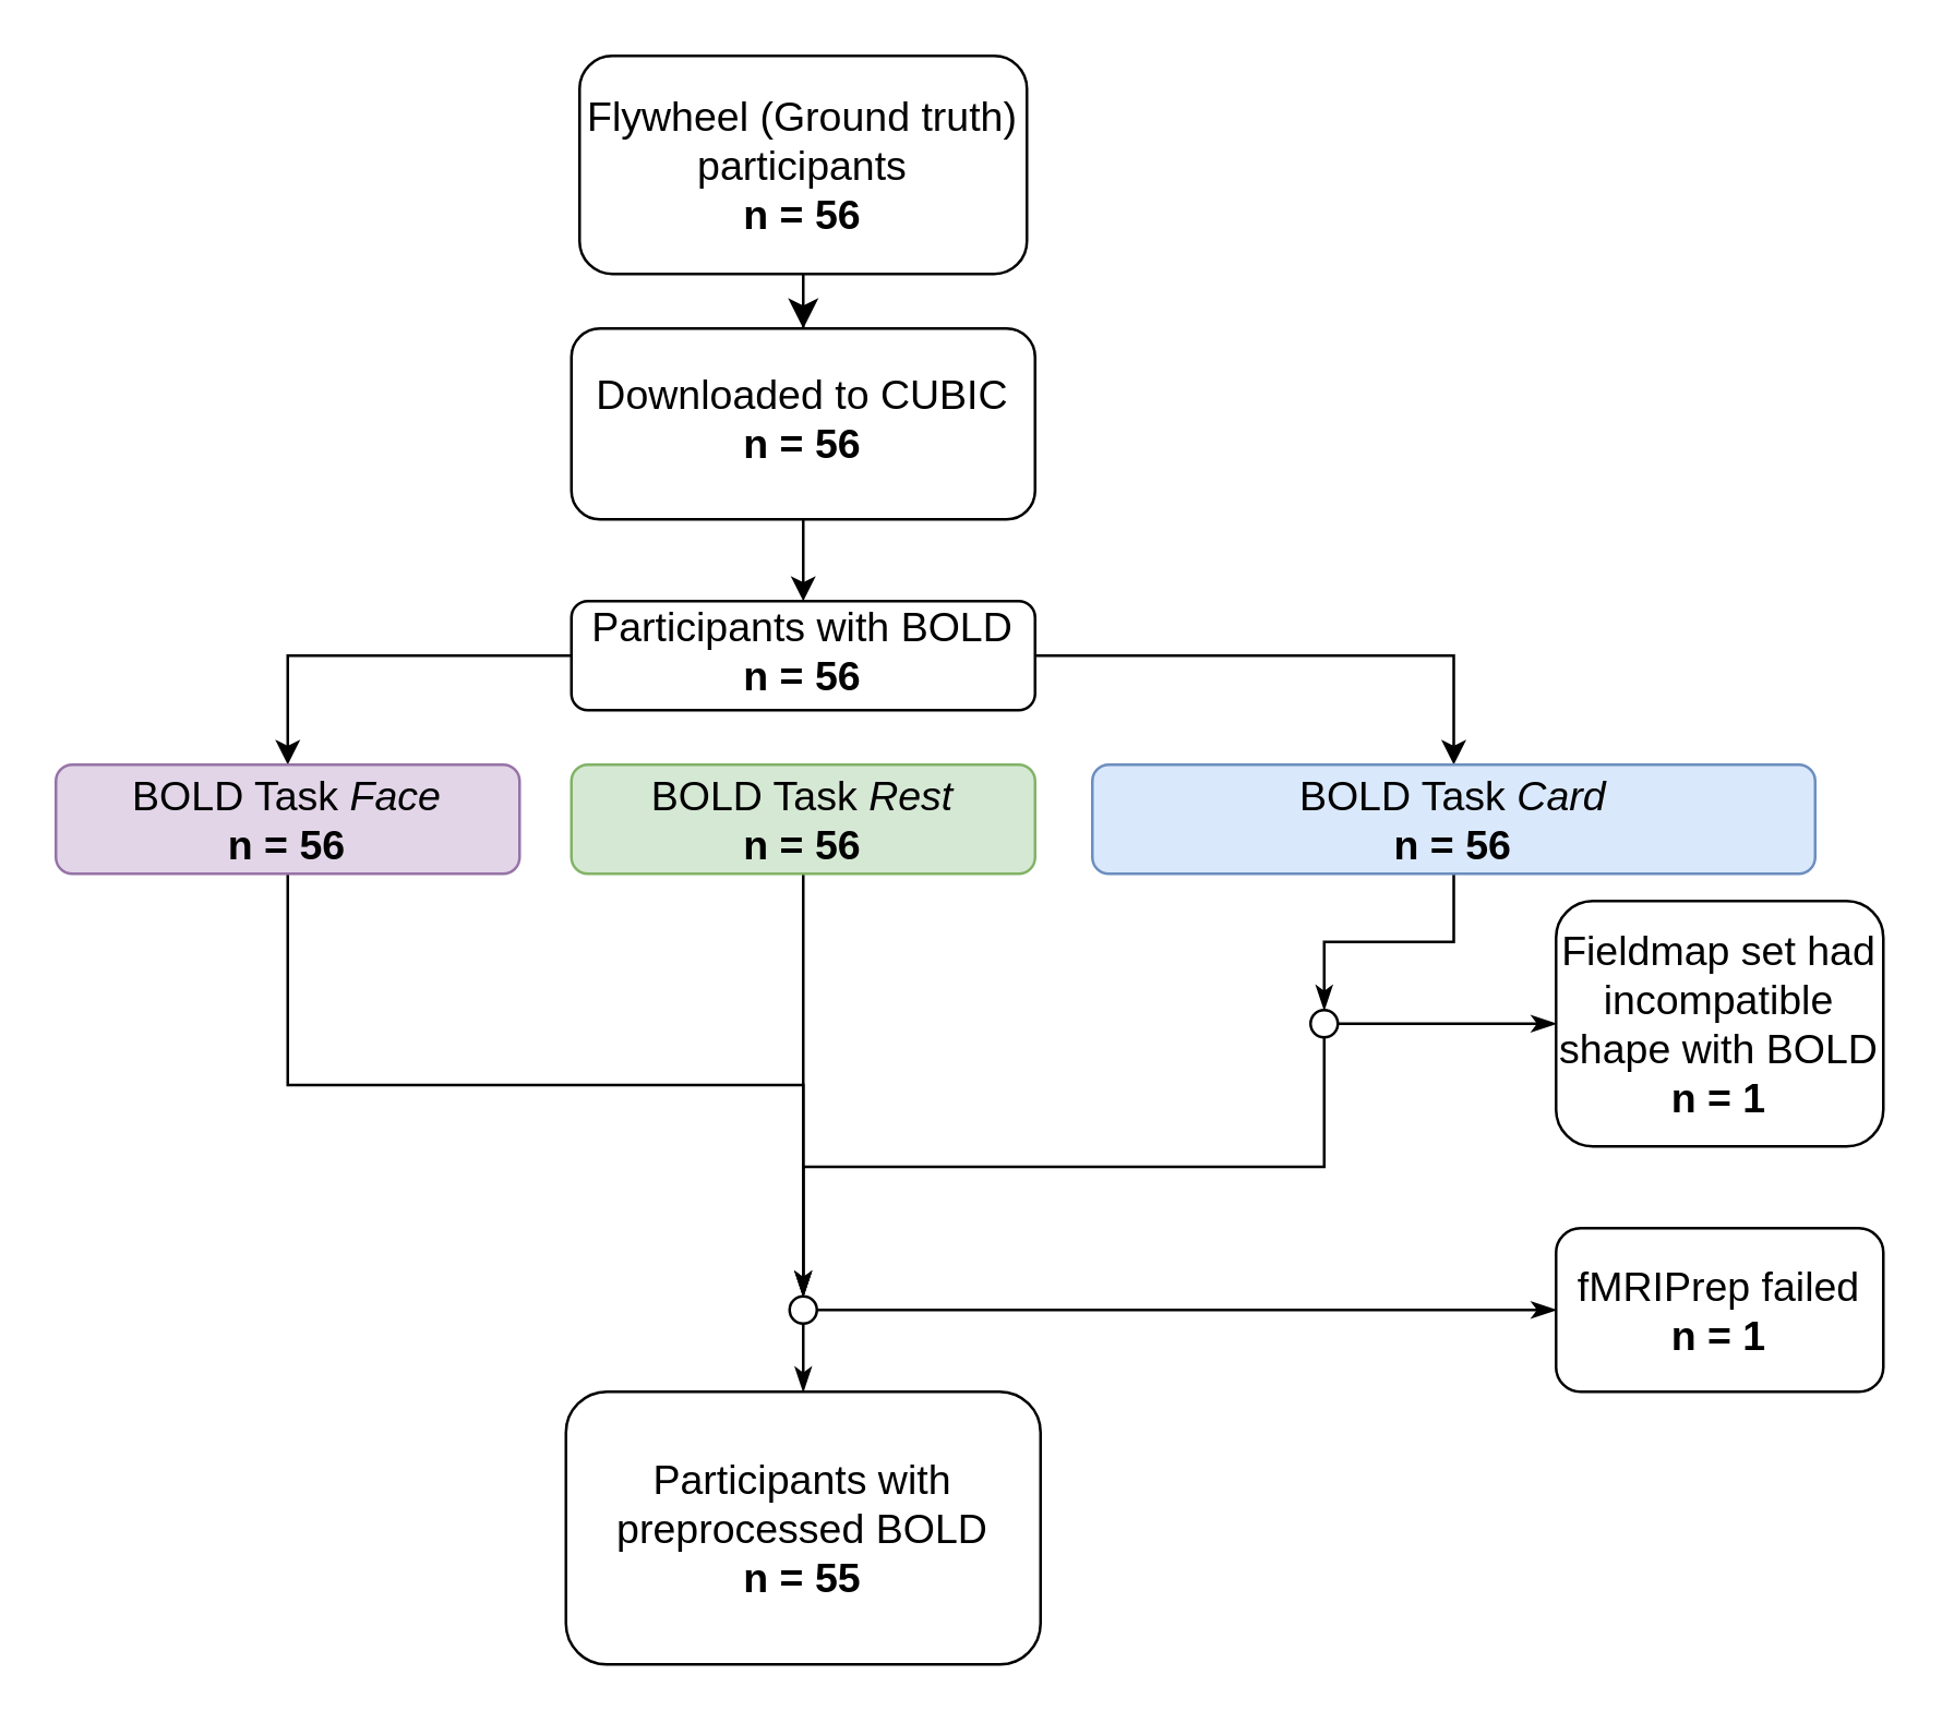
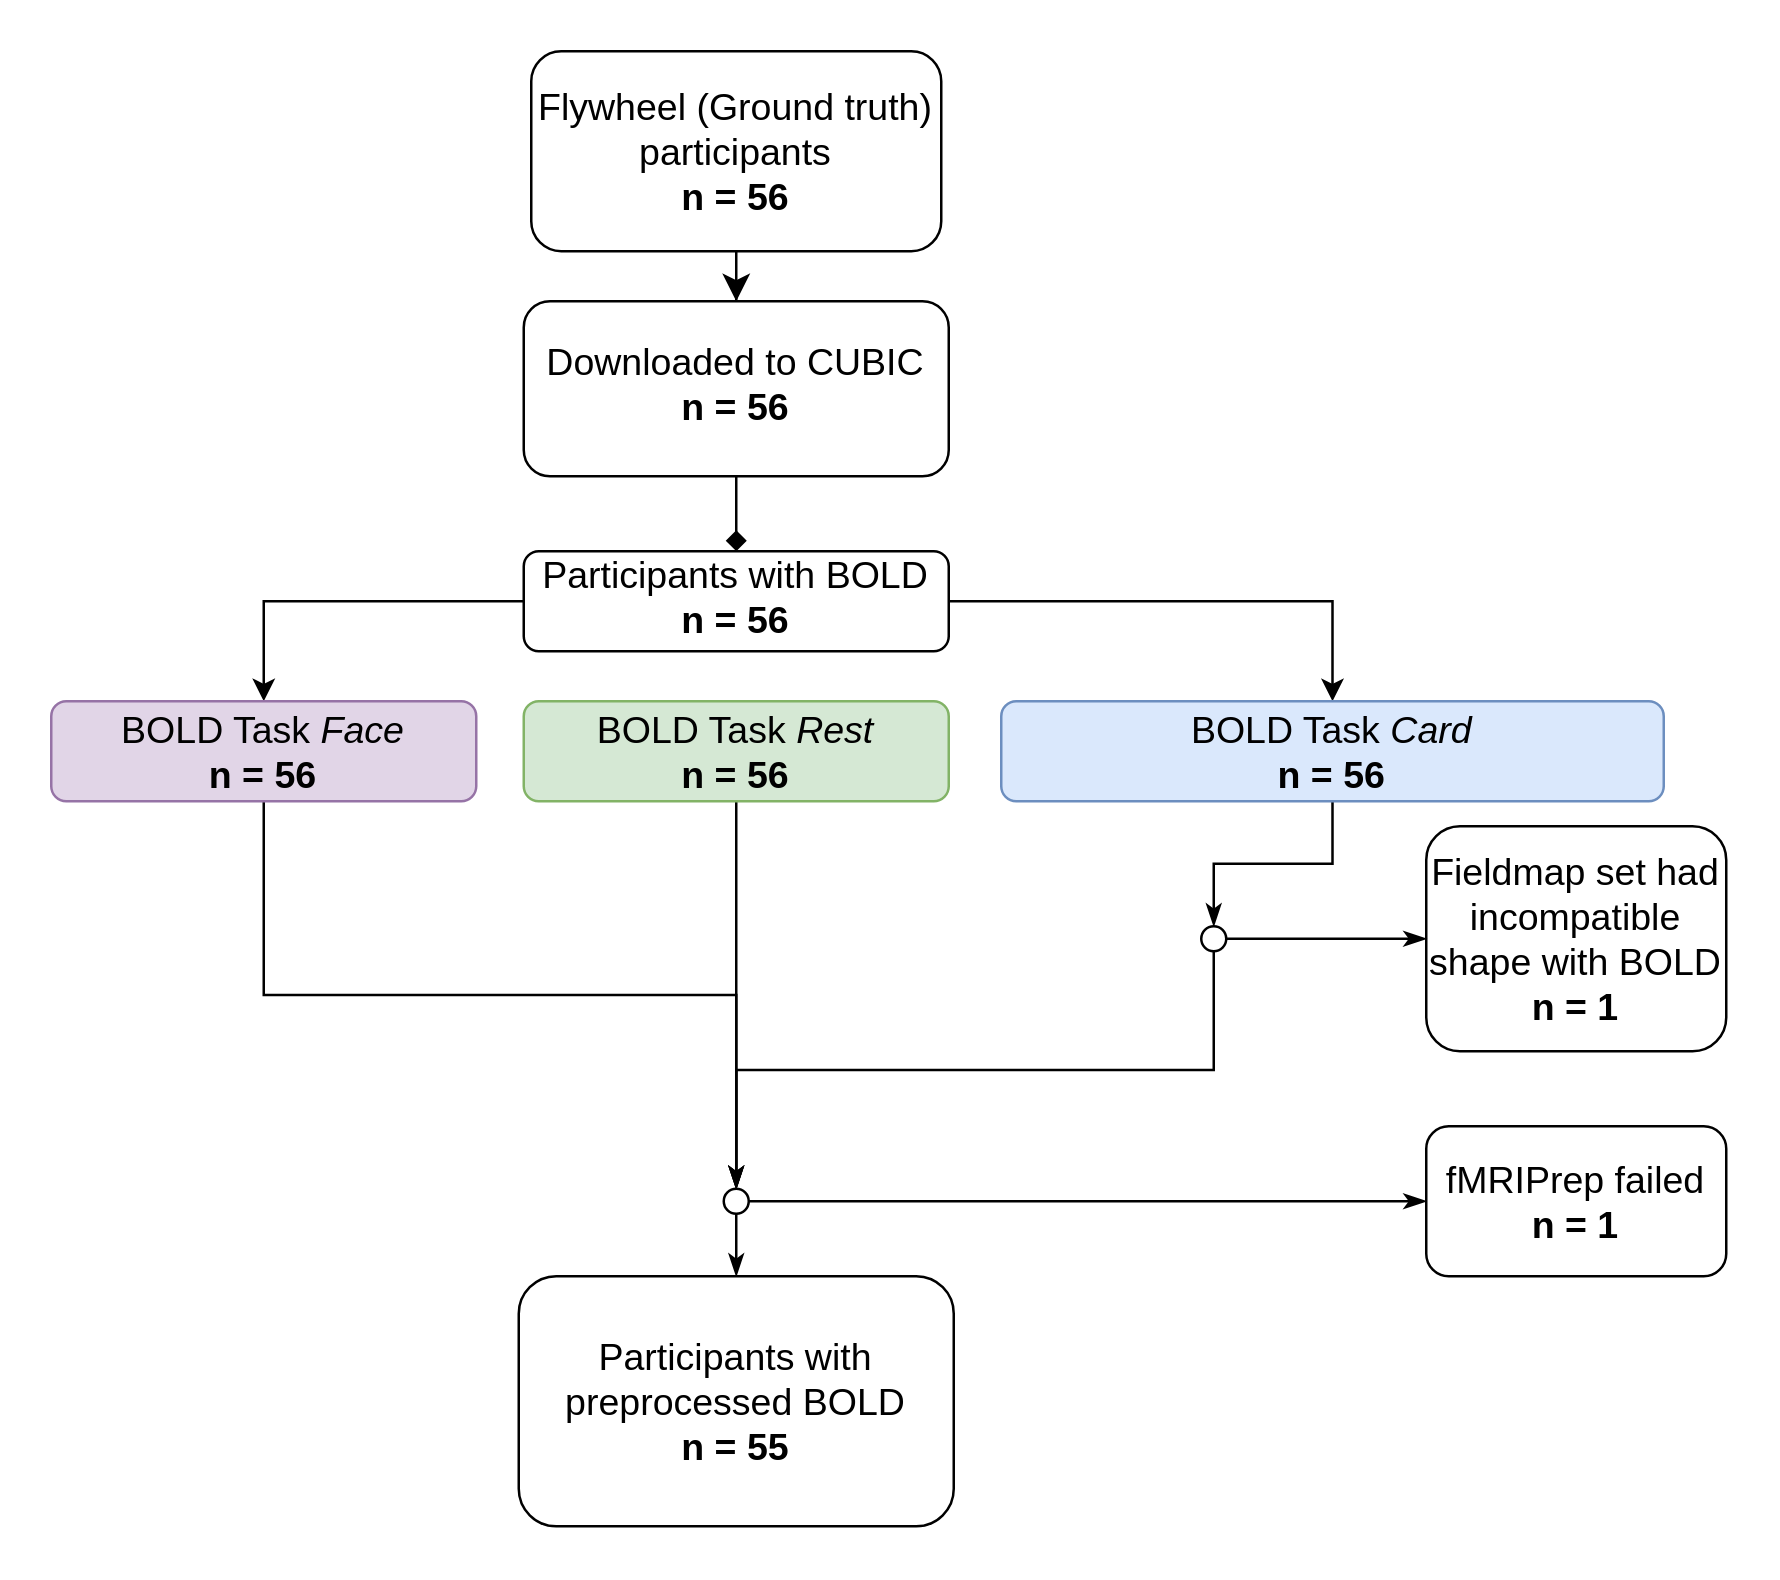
  <mxCell id="0" />
  <mxCell id="1" parent="0" />
  <mxCell id="2" value="" style="rounded=0;html=1;jettySize=auto;orthogonalLoop=1;fontSize=15;endArrow=classic;endFill=1;endSize=8;strokeWidth=1;shadow=0;labelBackgroundColor=none;edgeStyle=orthogonalEdgeStyle;" parent="1" source="3" target="5" edge="1"><mxGeometry relative="1" as="geometry" /></mxCell>
  <mxCell id="3" value="Flywheel (Ground truth) participants&lt;br style=&quot;font-size: 15px;&quot;&gt;&lt;b style=&quot;font-size: 15px;&quot;&gt;n&amp;nbsp;= 56&lt;/b&gt;" style="rounded=1;whiteSpace=wrap;html=1;fontSize=15;glass=0;strokeWidth=1;shadow=0;" parent="1" vertex="1"><mxGeometry x="212" y="20" width="164" height="80" as="geometry" /></mxCell>
- <mxCell id="4" value="" style="edgeStyle=orthogonalEdgeStyle;rounded=0;orthogonalLoop=1;jettySize=auto;html=1;fontSize=15;exitX=0.5;exitY=1;exitDx=0;exitDy=0;" parent="1" source="5" target="8" edge="1"><mxGeometry relative="1" as="geometry"><mxPoint x="294" y="200" as="sourcePoint" /></mxGeometry></mxCell>
+ <mxCell id="4" value="" style="edgeStyle=orthogonalEdgeStyle;rounded=0;orthogonalLoop=1;jettySize=auto;html=1;fontSize=15;exitX=0.5;exitY=1;exitDx=0;exitDy=0;endArrow=diamond;" parent="1" source="5" target="8" edge="1"><mxGeometry relative="1" as="geometry"><mxPoint x="294" y="200" as="sourcePoint" /></mxGeometry></mxCell>
  <mxCell id="5" value="Downloaded to CUBIC&lt;br style=&quot;font-size: 15px;&quot;&gt;&lt;b style=&quot;font-size: 15px;&quot;&gt;n&amp;nbsp;= 56&lt;/b&gt;" style="whiteSpace=wrap;html=1;shadow=0;fontFamily=Helvetica;fontSize=15;align=center;strokeWidth=1;spacing=6;spacingTop=-4;rounded=1;" parent="1" vertex="1"><mxGeometry x="209" y="120" width="170" height="70" as="geometry" /></mxCell>
  <mxCell id="6" value="" style="edgeStyle=orthogonalEdgeStyle;rounded=0;orthogonalLoop=1;jettySize=auto;html=1;fontSize=15;" parent="1" source="8" target="10" edge="1"><mxGeometry relative="1" as="geometry" /></mxCell>
  <mxCell id="7" style="edgeStyle=orthogonalEdgeStyle;rounded=0;orthogonalLoop=1;jettySize=auto;html=1;exitX=1;exitY=0.5;exitDx=0;exitDy=0;entryX=0.5;entryY=0;entryDx=0;entryDy=0;endArrow=classic;endFill=1;fontSize=15;" parent="1" source="8" target="15" edge="1"><mxGeometry relative="1" as="geometry" /></mxCell>
  <mxCell id="8" value="Participants with BOLD&lt;br style=&quot;font-size: 15px;&quot;&gt;&lt;b style=&quot;font-size: 15px;&quot;&gt;n&amp;nbsp;= 56&lt;/b&gt;" style="rounded=1;whiteSpace=wrap;html=1;shadow=0;strokeWidth=1;spacing=6;spacingTop=-4;fontSize=15;" parent="1" vertex="1"><mxGeometry x="209" y="220" width="170" height="40" as="geometry" /></mxCell>
  <mxCell id="9" style="edgeStyle=orthogonalEdgeStyle;rounded=0;orthogonalLoop=1;jettySize=auto;html=1;exitX=0.5;exitY=1;exitDx=0;exitDy=0;entryX=0.5;entryY=0;entryDx=0;entryDy=0;fontSize=15;startArrow=none;startFill=0;endArrow=classicThin;endFill=1;" parent="1" source="10" target="18" edge="1"><mxGeometry relative="1" as="geometry" /></mxCell>
  <mxCell id="10" value="BOLD Task &lt;i style=&quot;font-size: 15px;&quot;&gt;Face&lt;/i&gt;&lt;br style=&quot;font-size: 15px;&quot;&gt;&lt;b style=&quot;font-size: 15px;&quot;&gt;n&amp;nbsp;= 56&lt;/b&gt;" style="whiteSpace=wrap;html=1;shadow=0;strokeWidth=1;fontSize=15;rounded=1;glass=0;fillColor=#e1d5e7;strokeColor=#9673a6;" parent="1" vertex="1"><mxGeometry x="20" y="280" width="170" height="40" as="geometry" /></mxCell>
  <mxCell id="11" value="Fieldmap set had incompatible shape with BOLD&lt;br style=&quot;font-size: 15px;&quot;&gt;&lt;b style=&quot;font-size: 15px;&quot;&gt;n&amp;nbsp;= 1&lt;/b&gt;" style="rounded=1;whiteSpace=wrap;html=1;fontSize=15;" parent="1" vertex="1"><mxGeometry x="570" y="330" width="120" height="90" as="geometry" /></mxCell>
  <mxCell id="12" style="edgeStyle=orthogonalEdgeStyle;rounded=0;orthogonalLoop=1;jettySize=auto;html=1;exitX=0.5;exitY=1;exitDx=0;exitDy=0;entryX=0.5;entryY=0;entryDx=0;entryDy=0;fontSize=15;startArrow=none;startFill=0;endArrow=classicThin;endFill=1;" parent="1" source="13" target="18" edge="1"><mxGeometry relative="1" as="geometry" /></mxCell>
  <mxCell id="13" value="BOLD Task &lt;i style=&quot;font-size: 15px;&quot;&gt;Rest&lt;/i&gt;&lt;br style=&quot;font-size: 15px;&quot;&gt;&lt;b style=&quot;font-size: 15px;&quot;&gt;n = 56&lt;/b&gt;" style="whiteSpace=wrap;html=1;shadow=0;strokeWidth=1;fontSize=15;rounded=1;glass=0;fillColor=#d5e8d4;strokeColor=#82b366;" parent="1" vertex="1"><mxGeometry x="209" y="280" width="170" height="40" as="geometry" /></mxCell>
  <mxCell id="14" style="edgeStyle=orthogonalEdgeStyle;rounded=0;orthogonalLoop=1;jettySize=auto;html=1;exitX=0.5;exitY=1;exitDx=0;exitDy=0;entryX=0.5;entryY=0;entryDx=0;entryDy=0;fontSize=15;startArrow=none;startFill=0;endArrow=classicThin;endFill=1;" parent="1" source="15" target="23" edge="1"><mxGeometry relative="1" as="geometry" /></mxCell>
  <mxCell id="15" value="BOLD Task &lt;i style=&quot;font-size: 15px;&quot;&gt;Card&lt;/i&gt;&lt;br style=&quot;font-size: 15px;&quot;&gt;&lt;b style=&quot;font-size: 15px;&quot;&gt;n = 56&lt;/b&gt;" style="whiteSpace=wrap;html=1;shadow=0;strokeWidth=1;fontSize=15;rounded=1;glass=0;fillColor=#dae8fc;strokeColor=#6c8ebf;" parent="1" vertex="1"><mxGeometry x="400" y="280" width="265" height="40" as="geometry" /></mxCell>
  <mxCell id="16" style="edgeStyle=orthogonalEdgeStyle;rounded=0;orthogonalLoop=1;jettySize=auto;html=1;exitX=1;exitY=0.5;exitDx=0;exitDy=0;startArrow=none;startFill=0;endArrow=classicThin;endFill=1;entryX=0;entryY=0.5;entryDx=0;entryDy=0;fontSize=15;" parent="1" source="18" target="19" edge="1"><mxGeometry relative="1" as="geometry"><mxPoint x="570" y="630" as="targetPoint" /></mxGeometry></mxCell>
  <mxCell id="17" value="" style="edgeStyle=orthogonalEdgeStyle;rounded=0;orthogonalLoop=1;jettySize=auto;html=1;startArrow=none;startFill=0;endArrow=classicThin;endFill=1;fontSize=15;" parent="1" source="18" target="20" edge="1"><mxGeometry relative="1" as="geometry" /></mxCell>
  <mxCell id="18" value="" style="ellipse;whiteSpace=wrap;html=1;aspect=fixed;rounded=1;fontSize=15;" parent="1" vertex="1"><mxGeometry x="289" y="475" width="10" height="10" as="geometry" /></mxCell>
  <mxCell id="19" value="fMRIPrep failed&lt;br style=&quot;font-size: 15px;&quot;&gt;&lt;b style=&quot;font-size: 15px;&quot;&gt;n = 1&lt;/b&gt;" style="rounded=1;whiteSpace=wrap;html=1;fontSize=15;" parent="1" vertex="1"><mxGeometry x="570" y="450" width="120" height="60" as="geometry" /></mxCell>
  <mxCell id="20" value="Participants with preprocessed BOLD&lt;br style=&quot;font-size: 15px;&quot;&gt;&lt;b style=&quot;font-size: 15px;&quot;&gt;n = 55&lt;/b&gt;" style="whiteSpace=wrap;html=1;rounded=1;fontSize=15;" parent="1" vertex="1"><mxGeometry x="207" y="510" width="174" height="100" as="geometry" /></mxCell>
  <mxCell id="21" style="edgeStyle=orthogonalEdgeStyle;rounded=0;orthogonalLoop=1;jettySize=auto;html=1;exitX=1;exitY=0.5;exitDx=0;exitDy=0;entryX=0;entryY=0.5;entryDx=0;entryDy=0;fontSize=15;startArrow=none;startFill=0;endArrow=classicThin;endFill=1;" parent="1" source="23" target="11" edge="1"><mxGeometry relative="1" as="geometry" /></mxCell>
  <mxCell id="22" style="edgeStyle=orthogonalEdgeStyle;rounded=0;orthogonalLoop=1;jettySize=auto;html=1;exitX=0.5;exitY=1;exitDx=0;exitDy=0;entryX=0.5;entryY=0;entryDx=0;entryDy=0;fontSize=15;startArrow=none;startFill=0;endArrow=classicThin;endFill=1;" parent="1" source="23" target="18" edge="1"><mxGeometry relative="1" as="geometry" /></mxCell>
  <mxCell id="23" value="" style="ellipse;whiteSpace=wrap;html=1;aspect=fixed;rounded=1;fontSize=15;" parent="1" vertex="1"><mxGeometry x="480" y="370" width="10" height="10" as="geometry" /></mxCell>
